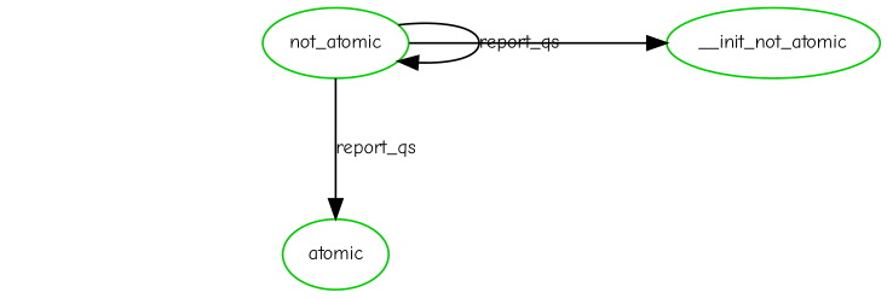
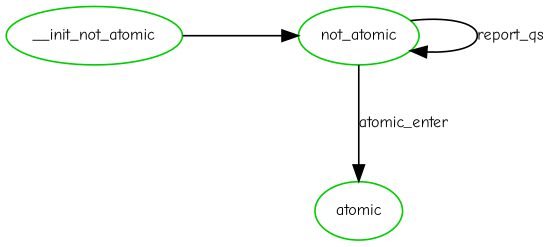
  digraph {
    fontname="Comic Neue"
    nodesep=0.5
    node [fontname="Comic Neue" shape=ellipse color=green3 fontsize=10]
    edge [fontname="Comic Neue" fontsize=10]
    __init_read_locked [shape=plaintext style=invis color="" fontsize=""]
    __init_not_atomic
    n3 [label=not_atomic]
    n4 [label=atomic]
    subgraph sub_1 {
      __init_read_locked
    }
    subgraph sub_2 {
      rank=min
      __init_not_atomic
      n3
    }
-   n3 -> __init_not_atomic
+   __init_not_atomic -> n3
    n3 -> n3 [label=report_qs]
-   n3 -> n4 [label=report_qs]
+   n3 -> n4 [label=atomic_enter]
  }
